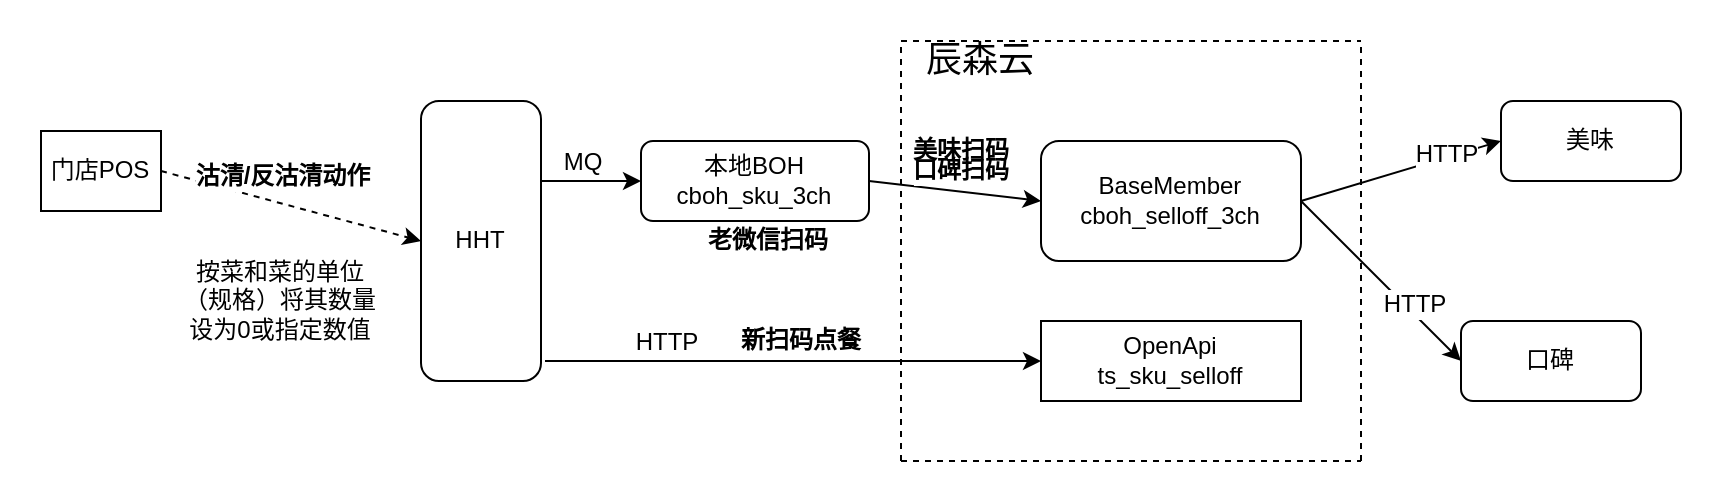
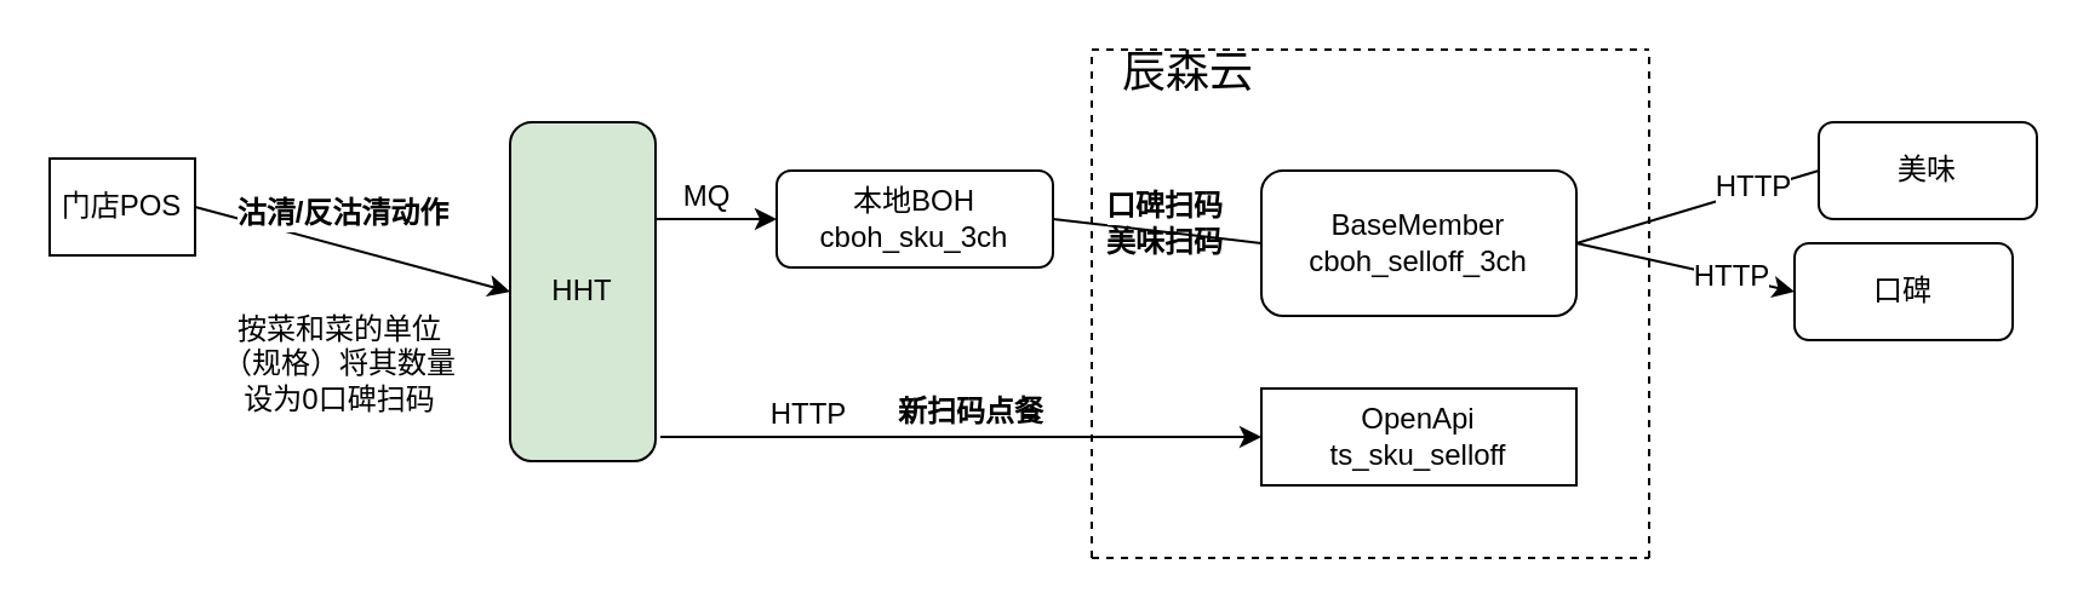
  <mxCell id="0" />
  <mxCell id="1" parent="0" />
  <mxCell id="2" value="门店POS" style="rounded=0;whiteSpace=wrap;html=1;" vertex="1" parent="1"><mxGeometry x="20" y="65" width="60" height="40" as="geometry" /></mxCell>
- <mxCell id="3" value="HHT" style="rounded=1;whiteSpace=wrap;html=1;" vertex="1" parent="1"><mxGeometry x="210" y="50" width="60" height="140" as="geometry" /></mxCell>
+ <mxCell id="3" value="HHT" style="rounded=1;whiteSpace=wrap;html=1;fillColor=#d5e8d4;" vertex="1" parent="1"><mxGeometry x="210" y="50" width="60" height="140" as="geometry" /></mxCell>
  <mxCell id="4" value="本地BOH&lt;br&gt;cboh_sku_3ch" style="rounded=1;whiteSpace=wrap;html=1;" vertex="1" parent="1"><mxGeometry x="320" y="70" width="114" height="40" as="geometry" /></mxCell>
  <mxCell id="5" value="BaseMember&lt;br&gt;cboh_selloff_3ch" style="rounded=1;whiteSpace=wrap;html=1;" vertex="1" parent="1"><mxGeometry x="520" y="70" width="130" height="60" as="geometry" /></mxCell>
  <mxCell id="6" value="OpenApi&lt;br&gt;ts_sku_selloff" style="whiteSpace=wrap;html=1;rounded=0;" vertex="1" parent="1"><mxGeometry x="520" y="160" width="130" height="40" as="geometry" /></mxCell>
  <mxCell id="7" value="" style="endArrow=none;dashed=1;html=1;" edge="1" parent="1"><mxGeometry width="50" height="50" relative="1" as="geometry"><mxPoint x="450" y="230" as="sourcePoint" /><mxPoint x="450" y="20" as="targetPoint" /></mxGeometry></mxCell>
  <mxCell id="8" value="" style="endArrow=none;dashed=1;html=1;" edge="1" parent="1"><mxGeometry width="50" height="50" relative="1" as="geometry"><mxPoint x="450" y="20" as="sourcePoint" /><mxPoint x="680" y="20" as="targetPoint" /></mxGeometry></mxCell>
  <mxCell id="9" value="" style="endArrow=none;dashed=1;html=1;" edge="1" parent="1"><mxGeometry width="50" height="50" relative="1" as="geometry"><mxPoint x="680" y="230" as="sourcePoint" /><mxPoint x="680" y="20" as="targetPoint" /></mxGeometry></mxCell>
  <mxCell id="10" value="" style="endArrow=none;dashed=1;html=1;" edge="1" parent="1"><mxGeometry width="50" height="50" relative="1" as="geometry"><mxPoint x="450" y="230" as="sourcePoint" /><mxPoint x="680" y="230" as="targetPoint" /></mxGeometry></mxCell>
  <mxCell id="11" value="&lt;font style=&quot;font-size: 18px&quot;&gt;辰森云&lt;/font&gt;" style="text;html=1;strokeColor=none;fillColor=none;align=center;verticalAlign=middle;whiteSpace=wrap;rounded=0;" vertex="1" parent="1"><mxGeometry x="460" y="20" width="60" height="20" as="geometry" /></mxCell>
- <mxCell id="12" value="" style="endArrow=classic;html=1;exitX=1;exitY=0.5;exitDx=0;exitDy=0;entryX=0;entryY=0.5;entryDx=0;entryDy=0;dashed=1;" edge="1" parent="1" source="2" target="3"><mxGeometry width="50" height="50" relative="1" as="geometry"><mxPoint x="360" y="220" as="sourcePoint" /><mxPoint x="410" y="170" as="targetPoint" /></mxGeometry></mxCell>
+ <mxCell id="12" value="" style="endArrow=classic;html=1;exitX=1;exitY=0.5;exitDx=0;exitDy=0;entryX=0;entryY=0.5;entryDx=0;entryDy=0;" edge="1" parent="1" source="2" target="3"><mxGeometry width="50" height="50" relative="1" as="geometry"><mxPoint x="360" y="220" as="sourcePoint" /><mxPoint x="410" y="170" as="targetPoint" /></mxGeometry></mxCell>
  <mxCell id="13" value="&lt;b&gt;沽清/反沽清动作&lt;/b&gt;" style="text;html=1;align=center;verticalAlign=middle;resizable=0;points=[];labelBackgroundColor=#ffffff;" vertex="1" connectable="0" parent="12"><mxGeometry x="-0.31" y="2" relative="1" as="geometry"><mxPoint x="15.2" y="-8" as="offset" /></mxGeometry></mxCell>
  <mxCell id="14" value="" style="endArrow=classic;html=1;" edge="1" parent="1"><mxGeometry width="50" height="50" relative="1" as="geometry"><mxPoint x="270" y="90" as="sourcePoint" /><mxPoint x="320" y="90" as="targetPoint" /></mxGeometry></mxCell>
  <mxCell id="15" value="MQ" style="text;html=1;align=center;verticalAlign=middle;resizable=0;points=[];labelBackgroundColor=#ffffff;" vertex="1" connectable="0" parent="14"><mxGeometry x="0.106" y="2" relative="1" as="geometry"><mxPoint x="-8" y="-8" as="offset" /></mxGeometry></mxCell>
- <mxCell id="16" value="" style="endArrow=classic;html=1;exitX=1;exitY=0.5;exitDx=0;exitDy=0;entryX=0;entryY=0.5;entryDx=0;entryDy=0;" edge="1" parent="1" source="4" target="5"><mxGeometry width="50" height="50" relative="1" as="geometry"><mxPoint x="360" y="220" as="sourcePoint" /><mxPoint x="410" y="170" as="targetPoint" /></mxGeometry></mxCell>
+ <mxCell id="16" value="" style="endArrow=none;html=1;exitX=1;exitY=0.5;exitDx=0;exitDy=0;entryX=0;entryY=0.5;entryDx=0;entryDy=0;" edge="1" parent="1" source="4" target="5"><mxGeometry width="50" height="50" relative="1" as="geometry"><mxPoint x="360" y="220" as="sourcePoint" /><mxPoint x="410" y="170" as="targetPoint" /></mxGeometry></mxCell>
  <mxCell id="17" value="&lt;b&gt;口碑扫码&lt;/b&gt;" style="text;html=1;align=center;verticalAlign=middle;resizable=0;points=[];labelBackgroundColor=#ffffff;" vertex="1" connectable="0" parent="16"><mxGeometry x="-0.181" y="1" relative="1" as="geometry"><mxPoint x="10.8" y="-9" as="offset" /></mxGeometry></mxCell>
  <mxCell id="18" value="" style="endArrow=classic;html=1;entryX=0;entryY=0.5;entryDx=0;entryDy=0;" edge="1" parent="1" target="6"><mxGeometry width="50" height="50" relative="1" as="geometry"><mxPoint x="272" y="180" as="sourcePoint" /><mxPoint x="410" y="170" as="targetPoint" /></mxGeometry></mxCell>
  <mxCell id="19" value="HTTP" style="text;html=1;align=center;verticalAlign=middle;resizable=0;points=[];labelBackgroundColor=#ffffff;" vertex="1" connectable="0" parent="18"><mxGeometry x="-0.132" y="-2" relative="1" as="geometry"><mxPoint x="-47.66" y="-12.0" as="offset" /></mxGeometry></mxCell>
- <mxCell id="20" value="&lt;b&gt;老微信扫码&lt;/b&gt;" style="text;html=1;strokeColor=none;fillColor=none;align=center;verticalAlign=middle;whiteSpace=wrap;rounded=0;" vertex="1" parent="1"><mxGeometry x="347" y="110" width="74" height="20" as="geometry" /></mxCell>
  <mxCell id="21" value="美味" style="rounded=1;whiteSpace=wrap;html=1;" vertex="1" parent="1"><mxGeometry x="750" y="50" width="90" height="40" as="geometry" /></mxCell>
- <mxCell id="22" value="口碑" style="rounded=1;whiteSpace=wrap;html=1;" vertex="1" parent="1"><mxGeometry x="730" y="160" width="90" height="40" as="geometry" /></mxCell>
- <mxCell id="23" value="" style="endArrow=classic;html=1;entryX=0;entryY=0.5;entryDx=0;entryDy=0;exitX=1;exitY=0.5;exitDx=0;exitDy=0;" edge="1" parent="1" source="5" target="21"><mxGeometry width="50" height="50" relative="1" as="geometry"><mxPoint x="410" y="220" as="sourcePoint" /><mxPoint x="460" y="170" as="targetPoint" /></mxGeometry></mxCell>
+ <mxCell id="22" value="口碑" style="rounded=1;whiteSpace=wrap;html=1;" vertex="1" parent="1"><mxGeometry x="740" y="100" width="90" height="40" as="geometry" /></mxCell>
+ <mxCell id="23" value="" style="endArrow=none;html=1;entryX=0;entryY=0.5;entryDx=0;entryDy=0;exitX=1;exitY=0.5;exitDx=0;exitDy=0;" edge="1" parent="1" source="5" target="21"><mxGeometry width="50" height="50" relative="1" as="geometry"><mxPoint x="410" y="220" as="sourcePoint" /><mxPoint x="460" y="170" as="targetPoint" /></mxGeometry></mxCell>
  <mxCell id="24" value="HTTP" style="text;html=1;align=center;verticalAlign=middle;resizable=0;points=[];labelBackgroundColor=#ffffff;" vertex="1" connectable="0" parent="23"><mxGeometry x="0.453" y="2" relative="1" as="geometry"><mxPoint as="offset" /></mxGeometry></mxCell>
  <mxCell id="25" value="" style="endArrow=classic;html=1;entryX=0;entryY=0.5;entryDx=0;entryDy=0;exitX=1;exitY=0.5;exitDx=0;exitDy=0;" edge="1" parent="1" source="5" target="22"><mxGeometry width="50" height="50" relative="1" as="geometry"><mxPoint x="410" y="220" as="sourcePoint" /><mxPoint x="460" y="170" as="targetPoint" /></mxGeometry></mxCell>
  <mxCell id="26" value="HTTP" style="text;html=1;align=center;verticalAlign=middle;resizable=0;points=[];labelBackgroundColor=#ffffff;" vertex="1" connectable="0" parent="25"><mxGeometry x="0.289" y="-2" relative="1" as="geometry"><mxPoint x="6.21" y="-1.23" as="offset" /></mxGeometry></mxCell>
- <mxCell id="27" value="按菜和菜的单位（规格）将其数量设为0或指定数值" style="text;html=1;strokeColor=none;fillColor=none;align=center;verticalAlign=middle;whiteSpace=wrap;rounded=0;" vertex="1" parent="1"><mxGeometry x="90" y="120" width="100" height="60" as="geometry" /></mxCell>
+ <mxCell id="27" value="按菜和菜的单位（规格）将其数量设为0口碑扫码" style="text;html=1;strokeColor=none;fillColor=none;align=center;verticalAlign=middle;whiteSpace=wrap;rounded=0;" vertex="1" parent="1"><mxGeometry x="90" y="120" width="100" height="60" as="geometry" /></mxCell>
  <mxCell id="28" value="&lt;b&gt;新扫码点餐&lt;/b&gt;" style="text;html=1;align=center;verticalAlign=middle;resizable=0;points=[];autosize=1;" vertex="1" parent="1"><mxGeometry x="360" y="160" width="80" height="20" as="geometry" /></mxCell>
- <mxCell id="29" value="&lt;b&gt;美味扫码&lt;/b&gt;" style="text;html=1;align=center;verticalAlign=middle;resizable=0;points=[];autosize=1;" vertex="1" parent="1"><mxGeometry x="450" y="65" width="60" height="20" as="geometry" /></mxCell>
+ <mxCell id="29" value="&lt;b&gt;美味扫码&lt;/b&gt;" style="text;html=1;align=center;verticalAlign=middle;resizable=0;points=[];autosize=1;" vertex="1" parent="1"><mxGeometry x="450" y="90" width="60" height="20" as="geometry" /></mxCell>
